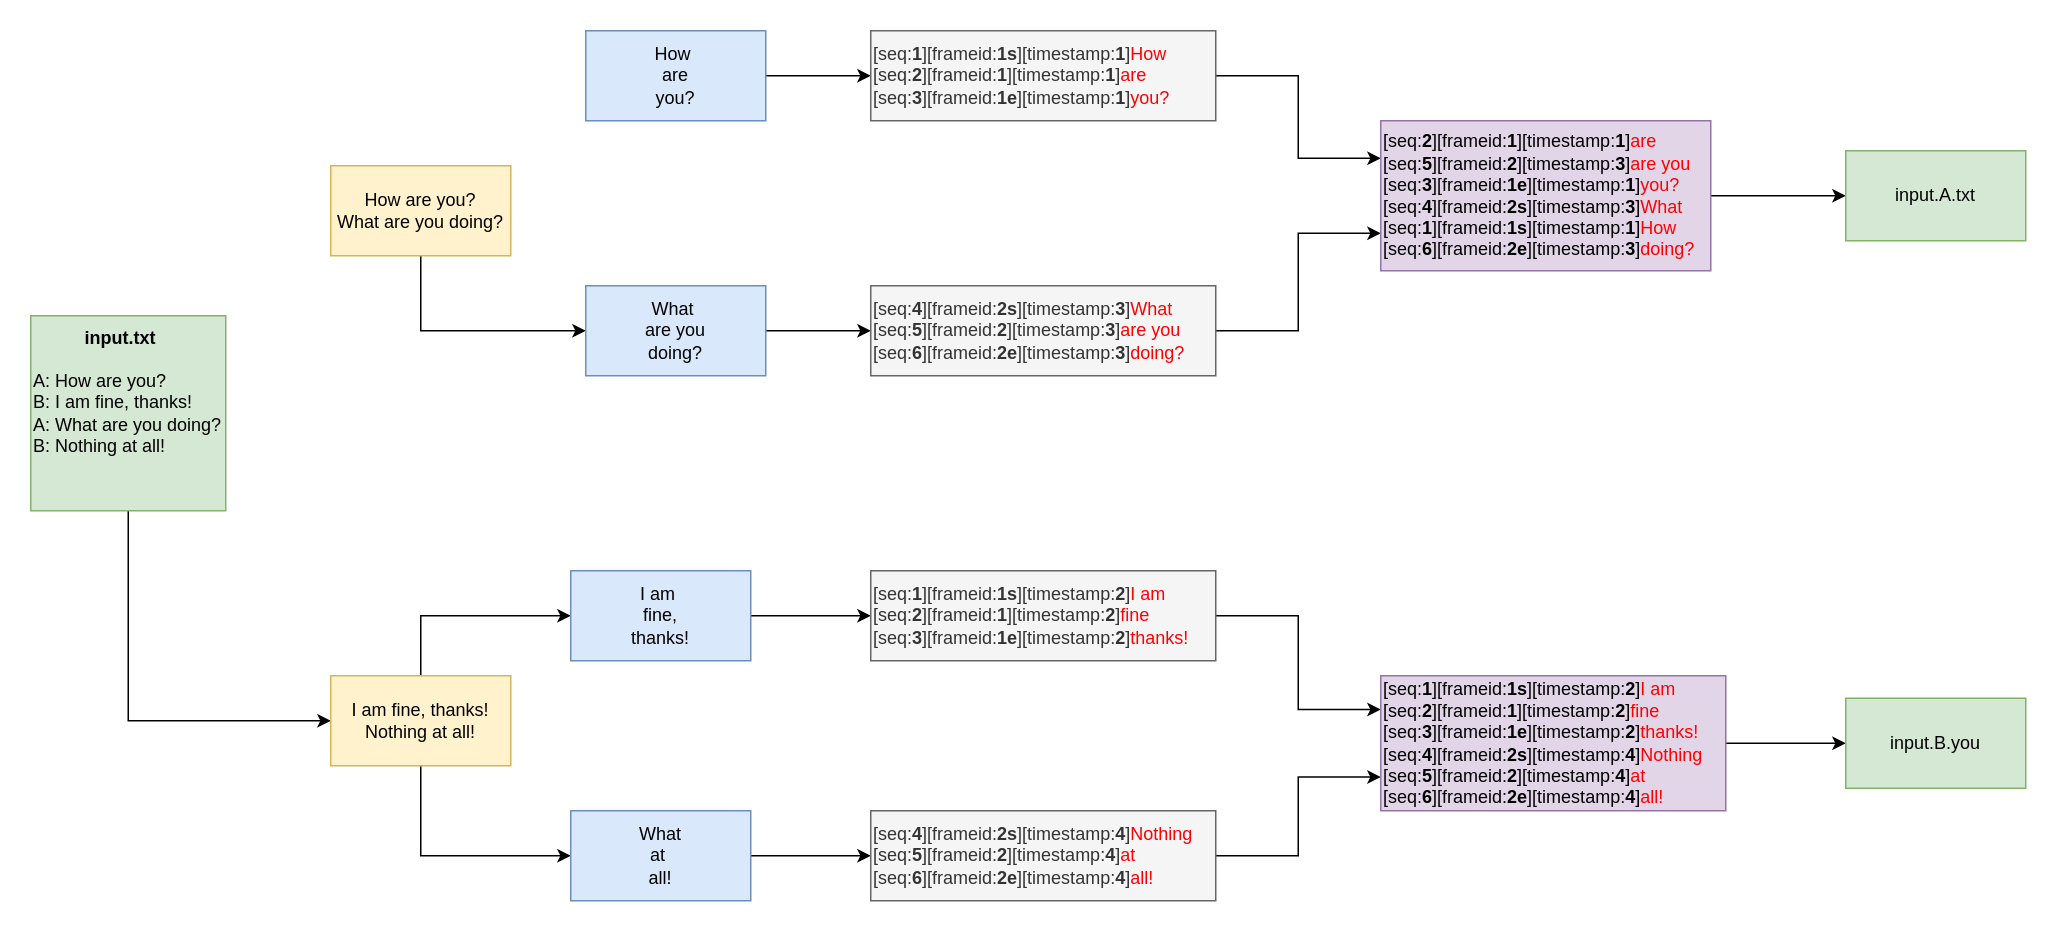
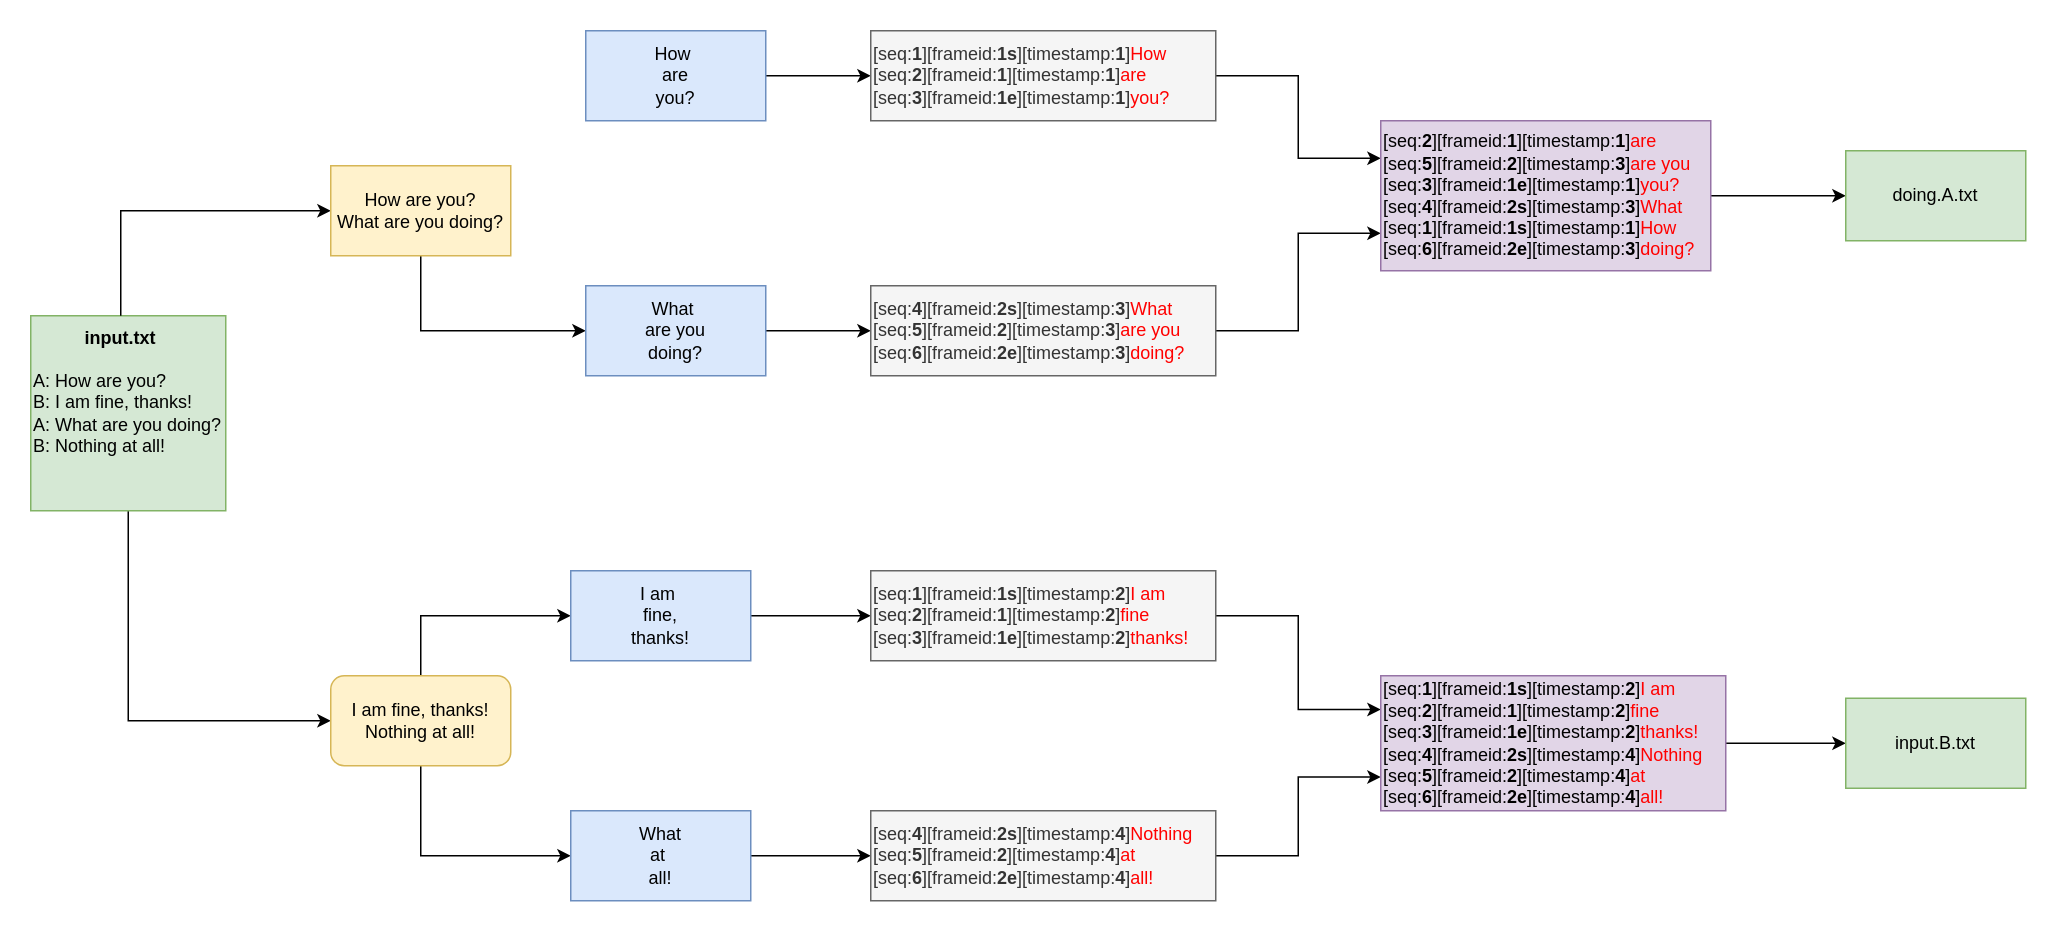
  <mxCell id="0" />
  <mxCell id="1" parent="0" />
  <mxCell id="2" style="edgeStyle=orthogonalEdgeStyle;rounded=0;orthogonalLoop=1;jettySize=auto;html=1;exitX=0.5;exitY=1;exitDx=0;exitDy=0;entryX=0;entryY=0.5;entryDx=0;entryDy=0;fontColor=#000000;" edge="1" parent="1" source="3" target="10"><mxGeometry relative="1" as="geometry" /></mxCell>
  <mxCell id="3" value="&lt;p style=&quot;line-height: 1.2&quot;&gt;A: How are you?&lt;br&gt;B: I am fine, thanks!&lt;br&gt;A: What are you doing?&lt;br&gt;B: Nothing at all!&lt;/p&gt;" style="whiteSpace=wrap;html=1;aspect=fixed;align=left;fillColor=#d5e8d4;strokeColor=#82b366;" vertex="1" parent="1"><mxGeometry x="20" y="210" width="130" height="130" as="geometry" /></mxCell>
+ <mxCell id="4" style="edgeStyle=orthogonalEdgeStyle;rounded=0;orthogonalLoop=1;jettySize=auto;html=1;exitX=0.5;exitY=0;exitDx=0;exitDy=0;entryX=0;entryY=0.5;entryDx=0;entryDy=0;fontColor=#000000;" edge="1" parent="1" source="5" target="7"><mxGeometry relative="1" as="geometry" /></mxCell>
  <mxCell id="5" value="&lt;b&gt;input.txt&lt;/b&gt;" style="text;html=1;strokeColor=none;fillColor=none;align=center;verticalAlign=middle;whiteSpace=wrap;rounded=0;" vertex="1" parent="1"><mxGeometry x="50" y="210" width="60" height="30" as="geometry" /></mxCell>
  <mxCell id="6" style="edgeStyle=orthogonalEdgeStyle;rounded=0;orthogonalLoop=1;jettySize=auto;html=1;exitX=0.5;exitY=1;exitDx=0;exitDy=0;entryX=0;entryY=0.5;entryDx=0;entryDy=0;fontColor=#000000;" edge="1" parent="1" source="7" target="14"><mxGeometry relative="1" as="geometry" /></mxCell>
  <mxCell id="7" value="How are you?&lt;br&gt;What are you doing?" style="rounded=0;whiteSpace=wrap;html=1;fillColor=#fff2cc;strokeColor=#d6b656;" vertex="1" parent="1"><mxGeometry x="220" y="110" width="120" height="60" as="geometry" /></mxCell>
  <mxCell id="8" style="edgeStyle=orthogonalEdgeStyle;rounded=0;orthogonalLoop=1;jettySize=auto;html=1;exitX=0.5;exitY=0;exitDx=0;exitDy=0;entryX=0;entryY=0.5;entryDx=0;entryDy=0;fontColor=#000000;" edge="1" parent="1" source="10" target="16"><mxGeometry relative="1" as="geometry" /></mxCell>
  <mxCell id="9" style="edgeStyle=orthogonalEdgeStyle;rounded=0;orthogonalLoop=1;jettySize=auto;html=1;exitX=0.5;exitY=1;exitDx=0;exitDy=0;entryX=0;entryY=0.5;entryDx=0;entryDy=0;fontColor=#000000;" edge="1" parent="1" source="10" target="18"><mxGeometry relative="1" as="geometry" /></mxCell>
- <mxCell id="10" value="I am fine, thanks!&lt;br&gt;Nothing at all!" style="rounded=0;whiteSpace=wrap;html=1;fillColor=#fff2cc;strokeColor=#d6b656;" vertex="1" parent="1"><mxGeometry x="220" y="450" width="120" height="60" as="geometry" /></mxCell>
+ <mxCell id="10" value="I am fine, thanks!&lt;br&gt;Nothing at all!" style="whiteSpace=wrap;html=1;fillColor=#fff2cc;strokeColor=#d6b656;rounded=1;" vertex="1" parent="1"><mxGeometry x="220" y="450" width="120" height="60" as="geometry" /></mxCell>
  <mxCell id="11" style="edgeStyle=orthogonalEdgeStyle;rounded=0;orthogonalLoop=1;jettySize=auto;html=1;exitX=1;exitY=0.5;exitDx=0;exitDy=0;entryX=0;entryY=0.5;entryDx=0;entryDy=0;fontColor=#000000;" edge="1" parent="1" source="12" target="20"><mxGeometry relative="1" as="geometry" /></mxCell>
  <mxCell id="12" value="How&amp;nbsp;&lt;br&gt;are&lt;br&gt;you?" style="rounded=0;whiteSpace=wrap;html=1;fillColor=#dae8fc;strokeColor=#6c8ebf;" vertex="1" parent="1"><mxGeometry x="390" y="20" width="120" height="60" as="geometry" /></mxCell>
  <mxCell id="13" style="edgeStyle=orthogonalEdgeStyle;rounded=0;orthogonalLoop=1;jettySize=auto;html=1;exitX=1;exitY=0.5;exitDx=0;exitDy=0;fontColor=#000000;" edge="1" parent="1" source="14" target="22"><mxGeometry relative="1" as="geometry" /></mxCell>
  <mxCell id="14" value="What&amp;nbsp;&lt;br&gt;are you&lt;br&gt;doing?" style="rounded=0;whiteSpace=wrap;html=1;fillColor=#dae8fc;strokeColor=#6c8ebf;" vertex="1" parent="1"><mxGeometry x="390" y="190" width="120" height="60" as="geometry" /></mxCell>
  <mxCell id="15" style="edgeStyle=orthogonalEdgeStyle;rounded=0;orthogonalLoop=1;jettySize=auto;html=1;exitX=1;exitY=0.5;exitDx=0;exitDy=0;entryX=0;entryY=0.5;entryDx=0;entryDy=0;fontColor=#000000;" edge="1" parent="1" source="16" target="24"><mxGeometry relative="1" as="geometry" /></mxCell>
  <mxCell id="16" value="I am&amp;nbsp;&lt;br&gt;fine,&lt;br&gt;thanks!" style="rounded=0;whiteSpace=wrap;html=1;fillColor=#dae8fc;strokeColor=#6c8ebf;" vertex="1" parent="1"><mxGeometry x="380" y="380" width="120" height="60" as="geometry" /></mxCell>
  <mxCell id="17" style="edgeStyle=orthogonalEdgeStyle;rounded=0;orthogonalLoop=1;jettySize=auto;html=1;exitX=1;exitY=0.5;exitDx=0;exitDy=0;entryX=0;entryY=0.5;entryDx=0;entryDy=0;fontColor=#000000;" edge="1" parent="1" source="18" target="26"><mxGeometry relative="1" as="geometry" /></mxCell>
  <mxCell id="18" value="What&lt;br&gt;at&amp;nbsp;&lt;br&gt;all!" style="rounded=0;whiteSpace=wrap;html=1;fillColor=#dae8fc;strokeColor=#6c8ebf;" vertex="1" parent="1"><mxGeometry x="380" y="540" width="120" height="60" as="geometry" /></mxCell>
  <mxCell id="19" style="edgeStyle=orthogonalEdgeStyle;rounded=0;orthogonalLoop=1;jettySize=auto;html=1;exitX=1;exitY=0.5;exitDx=0;exitDy=0;entryX=0;entryY=0.25;entryDx=0;entryDy=0;fontColor=#000000;" edge="1" parent="1" source="20" target="28"><mxGeometry relative="1" as="geometry" /></mxCell>
  <mxCell id="20" value="[seq:&lt;b&gt;1&lt;/b&gt;][frameid:&lt;b&gt;1s&lt;/b&gt;][timestamp:&lt;b&gt;1&lt;/b&gt;]&lt;font color=&quot;#ff0000&quot;&gt;How&lt;/font&gt;&amp;nbsp;&lt;br&gt;[seq:&lt;b&gt;2&lt;/b&gt;][frameid:&lt;b&gt;1&lt;/b&gt;][timestamp:&lt;b&gt;1&lt;/b&gt;]&lt;font color=&quot;#ff0000&quot;&gt;are&lt;/font&gt;&lt;br&gt;&lt;div&gt;[seq:&lt;b&gt;3&lt;/b&gt;][frameid:&lt;b&gt;1e&lt;/b&gt;][timestamp:&lt;b&gt;1&lt;/b&gt;]&lt;font color=&quot;#ff0000&quot;&gt;you?&lt;/font&gt;&lt;/div&gt;" style="rounded=0;whiteSpace=wrap;html=1;align=left;fillColor=#f5f5f5;fontColor=#333333;strokeColor=#666666;" vertex="1" parent="1"><mxGeometry x="580" y="20" width="230" height="60" as="geometry" /></mxCell>
  <mxCell id="21" style="edgeStyle=orthogonalEdgeStyle;rounded=0;orthogonalLoop=1;jettySize=auto;html=1;exitX=1;exitY=0.5;exitDx=0;exitDy=0;entryX=0;entryY=0.75;entryDx=0;entryDy=0;fontColor=#000000;" edge="1" parent="1" source="22" target="28"><mxGeometry relative="1" as="geometry" /></mxCell>
  <mxCell id="22" value="[seq:&lt;b&gt;4&lt;/b&gt;][frameid:&lt;b&gt;2s&lt;/b&gt;][timestamp:&lt;b&gt;3&lt;/b&gt;]&lt;font color=&quot;#ff0000&quot;&gt;What&lt;/font&gt;&amp;nbsp;&lt;br&gt;[seq:&lt;b&gt;5&lt;/b&gt;][frameid:&lt;b&gt;2&lt;/b&gt;][timestamp:&lt;b&gt;3&lt;/b&gt;]&lt;font color=&quot;#ff0000&quot;&gt;are you&lt;/font&gt;&lt;br&gt;&lt;div&gt;[seq:&lt;b&gt;6&lt;/b&gt;][frameid:&lt;b&gt;2e&lt;/b&gt;][timestamp:&lt;b&gt;3&lt;/b&gt;]&lt;font color=&quot;#ff0000&quot;&gt;doing?&lt;/font&gt;&lt;/div&gt;" style="rounded=0;whiteSpace=wrap;html=1;align=left;fillColor=#f5f5f5;fontColor=#333333;strokeColor=#666666;" vertex="1" parent="1"><mxGeometry x="580" y="190" width="230" height="60" as="geometry" /></mxCell>
  <mxCell id="23" style="edgeStyle=orthogonalEdgeStyle;rounded=0;orthogonalLoop=1;jettySize=auto;html=1;exitX=1;exitY=0.5;exitDx=0;exitDy=0;entryX=0;entryY=0.25;entryDx=0;entryDy=0;fontColor=#000000;" edge="1" parent="1" source="24" target="30"><mxGeometry relative="1" as="geometry" /></mxCell>
  <mxCell id="24" value="[seq:&lt;b&gt;1&lt;/b&gt;][frameid:&lt;b&gt;1s&lt;/b&gt;][timestamp:&lt;b&gt;2&lt;/b&gt;]&lt;font color=&quot;#ff0000&quot;&gt;I am&lt;/font&gt;&amp;nbsp;&lt;br&gt;[seq:&lt;b&gt;2&lt;/b&gt;][frameid:&lt;b&gt;1&lt;/b&gt;][timestamp:&lt;b&gt;2&lt;/b&gt;]&lt;font color=&quot;#ff0000&quot;&gt;fine&lt;/font&gt;&lt;br&gt;&lt;div&gt;[seq:&lt;b&gt;3&lt;/b&gt;][frameid:&lt;b&gt;1e&lt;/b&gt;][timestamp:&lt;b&gt;2&lt;/b&gt;]&lt;font color=&quot;#ff0000&quot;&gt;thanks!&lt;/font&gt;&lt;/div&gt;" style="rounded=0;whiteSpace=wrap;html=1;align=left;fillColor=#f5f5f5;fontColor=#333333;strokeColor=#666666;" vertex="1" parent="1"><mxGeometry x="580" y="380" width="230" height="60" as="geometry" /></mxCell>
  <mxCell id="25" style="edgeStyle=orthogonalEdgeStyle;rounded=0;orthogonalLoop=1;jettySize=auto;html=1;exitX=1;exitY=0.5;exitDx=0;exitDy=0;entryX=0;entryY=0.75;entryDx=0;entryDy=0;fontColor=#000000;" edge="1" parent="1" source="26" target="30"><mxGeometry relative="1" as="geometry" /></mxCell>
  <mxCell id="26" value="[seq:&lt;b&gt;4&lt;/b&gt;][frameid:&lt;b&gt;2s&lt;/b&gt;][timestamp:&lt;b&gt;4&lt;/b&gt;]&lt;font color=&quot;#ff0000&quot;&gt;&lt;span&gt;Nothing&lt;/span&gt;&lt;/font&gt;&amp;nbsp;&lt;br&gt;[seq:&lt;b&gt;5&lt;/b&gt;][frameid:&lt;b&gt;2&lt;/b&gt;][timestamp:&lt;b&gt;4&lt;/b&gt;]&lt;font color=&quot;#ff0000&quot;&gt;&lt;span&gt;at&lt;/span&gt;&lt;/font&gt;&lt;br&gt;&lt;div&gt;[seq:&lt;b&gt;6&lt;/b&gt;][frameid:&lt;b&gt;2e&lt;/b&gt;][timestamp:&lt;b&gt;4&lt;/b&gt;]&lt;font color=&quot;#ff0000&quot;&gt;&lt;span&gt;all!&lt;/span&gt;&lt;/font&gt;&lt;/div&gt;" style="rounded=0;whiteSpace=wrap;html=1;align=left;fillColor=#f5f5f5;fontColor=#333333;strokeColor=#666666;" vertex="1" parent="1"><mxGeometry x="580" y="540" width="230" height="60" as="geometry" /></mxCell>
  <mxCell id="27" style="edgeStyle=orthogonalEdgeStyle;rounded=0;orthogonalLoop=1;jettySize=auto;html=1;exitX=1;exitY=0.5;exitDx=0;exitDy=0;entryX=0;entryY=0.5;entryDx=0;entryDy=0;fontColor=#000000;" edge="1" parent="1" source="28" target="31"><mxGeometry relative="1" as="geometry" /></mxCell>
  <mxCell id="28" value="&lt;span style=&quot;color: rgb(0 , 0 , 0)&quot;&gt;[seq:&lt;/span&gt;&lt;b style=&quot;color: rgb(0 , 0 , 0)&quot;&gt;2&lt;/b&gt;&lt;span style=&quot;color: rgb(0 , 0 , 0)&quot;&gt;][frameid:&lt;/span&gt;&lt;b style=&quot;color: rgb(0 , 0 , 0)&quot;&gt;1&lt;/b&gt;&lt;span style=&quot;color: rgb(0 , 0 , 0)&quot;&gt;][timestamp:&lt;/span&gt;&lt;b style=&quot;color: rgb(0 , 0 , 0)&quot;&gt;1&lt;/b&gt;&lt;span style=&quot;color: rgb(0 , 0 , 0)&quot;&gt;]&lt;/span&gt;&lt;font color=&quot;#ff0000&quot;&gt;are&lt;br&gt;&lt;/font&gt;&lt;span style=&quot;color: rgb(0 , 0 , 0)&quot;&gt;[seq:&lt;/span&gt;&lt;b style=&quot;color: rgb(0 , 0 , 0)&quot;&gt;5&lt;/b&gt;&lt;span style=&quot;color: rgb(0 , 0 , 0)&quot;&gt;][frameid:&lt;/span&gt;&lt;b style=&quot;color: rgb(0 , 0 , 0)&quot;&gt;2&lt;/b&gt;&lt;span style=&quot;color: rgb(0 , 0 , 0)&quot;&gt;][timestamp:&lt;/span&gt;&lt;b style=&quot;color: rgb(0 , 0 , 0)&quot;&gt;3&lt;/b&gt;&lt;span style=&quot;color: rgb(0 , 0 , 0)&quot;&gt;]&lt;/span&gt;&lt;font color=&quot;#ff0000&quot;&gt;are you&lt;/font&gt;&lt;font color=&quot;#ff0000&quot;&gt;&lt;br&gt;&lt;/font&gt;&lt;span style=&quot;color: rgb(0 , 0 , 0)&quot;&gt;[seq:&lt;/span&gt;&lt;b style=&quot;color: rgb(0 , 0 , 0)&quot;&gt;3&lt;/b&gt;&lt;span style=&quot;color: rgb(0 , 0 , 0)&quot;&gt;][frameid:&lt;/span&gt;&lt;b style=&quot;color: rgb(0 , 0 , 0)&quot;&gt;1e&lt;/b&gt;&lt;span style=&quot;color: rgb(0 , 0 , 0)&quot;&gt;][timestamp:&lt;/span&gt;&lt;b style=&quot;color: rgb(0 , 0 , 0)&quot;&gt;1&lt;/b&gt;&lt;span style=&quot;color: rgb(0 , 0 , 0)&quot;&gt;]&lt;/span&gt;&lt;font color=&quot;#ff0000&quot;&gt;you?&lt;/font&gt;&lt;font color=&quot;#ff0000&quot;&gt;&lt;br&gt;&lt;/font&gt;&lt;div style=&quot;color: rgb(0 , 0 , 0)&quot;&gt;[seq:&lt;b&gt;4&lt;/b&gt;][frameid:&lt;b&gt;2s&lt;/b&gt;][timestamp:&lt;b&gt;3&lt;/b&gt;]&lt;font color=&quot;#ff0000&quot;&gt;What&lt;/font&gt;&amp;nbsp;&lt;br&gt;[seq:&lt;b&gt;1&lt;/b&gt;][frameid:&lt;b&gt;1s&lt;/b&gt;][timestamp:&lt;b&gt;1&lt;/b&gt;]&lt;font color=&quot;#ff0000&quot; style=&quot;color: rgb(255 , 0 , 0)&quot;&gt;How&lt;/font&gt;&lt;br&gt;&lt;div&gt;[seq:&lt;b&gt;6&lt;/b&gt;][frameid:&lt;b&gt;2e&lt;/b&gt;][timestamp:&lt;b&gt;3&lt;/b&gt;]&lt;font color=&quot;#ff0000&quot;&gt;doing?&lt;/font&gt;&lt;/div&gt;&lt;/div&gt;" style="rounded=0;whiteSpace=wrap;html=1;align=left;fillColor=#e1d5e7;strokeColor=#9673a6;" vertex="1" parent="1"><mxGeometry x="920" y="80" width="220" height="100" as="geometry" /></mxCell>
  <mxCell id="29" style="edgeStyle=orthogonalEdgeStyle;rounded=0;orthogonalLoop=1;jettySize=auto;html=1;exitX=1;exitY=0.5;exitDx=0;exitDy=0;fontColor=#000000;" edge="1" parent="1" source="30" target="32"><mxGeometry relative="1" as="geometry" /></mxCell>
  <mxCell id="30" value="[seq:&lt;b&gt;1&lt;/b&gt;][frameid:&lt;b&gt;1s&lt;/b&gt;][timestamp:&lt;b&gt;2&lt;/b&gt;]&lt;font color=&quot;#ff0000&quot;&gt;I am&lt;/font&gt;&amp;nbsp;&lt;br&gt;[seq:&lt;b&gt;2&lt;/b&gt;][frameid:&lt;b&gt;1&lt;/b&gt;][timestamp:&lt;b&gt;2&lt;/b&gt;]&lt;font color=&quot;#ff0000&quot;&gt;fine&lt;/font&gt;&lt;br&gt;&lt;div&gt;[seq:&lt;b&gt;3&lt;/b&gt;][frameid:&lt;b&gt;1e&lt;/b&gt;][timestamp:&lt;b&gt;2&lt;/b&gt;]&lt;font color=&quot;#ff0000&quot;&gt;thanks!&lt;/font&gt;&lt;/div&gt;&lt;div&gt;[seq:&lt;b&gt;4&lt;/b&gt;][frameid:&lt;b&gt;2s&lt;/b&gt;][timestamp:&lt;b&gt;4&lt;/b&gt;]&lt;font color=&quot;#ff0000&quot;&gt;Nothing&lt;/font&gt;&amp;nbsp;&lt;br&gt;[seq:&lt;b&gt;5&lt;/b&gt;][frameid:&lt;b&gt;2&lt;/b&gt;][timestamp:&lt;b&gt;4&lt;/b&gt;]&lt;font color=&quot;#ff0000&quot;&gt;at&lt;/font&gt;&lt;br&gt;&lt;div&gt;[seq:&lt;b&gt;6&lt;/b&gt;][frameid:&lt;b&gt;2e&lt;/b&gt;][timestamp:&lt;b&gt;4&lt;/b&gt;]&lt;font color=&quot;#ff0000&quot;&gt;all!&lt;/font&gt;&lt;/div&gt;&lt;/div&gt;" style="rounded=0;whiteSpace=wrap;html=1;align=left;fillColor=#e1d5e7;strokeColor=#9673a6;" vertex="1" parent="1"><mxGeometry x="920" y="450" width="230" height="90" as="geometry" /></mxCell>
- <mxCell id="31" value="&lt;font color=&quot;#000000&quot;&gt;input.A.txt&lt;/font&gt;" style="rounded=0;whiteSpace=wrap;html=1;fillColor=#d5e8d4;strokeColor=#82b366;" vertex="1" parent="1"><mxGeometry x="1230" y="100" width="120" height="60" as="geometry" /></mxCell>
- <mxCell id="32" value="&lt;font color=&quot;#000000&quot;&gt;input.B.you&lt;/font&gt;" style="rounded=0;whiteSpace=wrap;html=1;fillColor=#d5e8d4;strokeColor=#82b366;" vertex="1" parent="1"><mxGeometry x="1230" y="465" width="120" height="60" as="geometry" /></mxCell>
+ <mxCell id="31" value="&lt;font color=&quot;#000000&quot;&gt;doing.A.txt&lt;/font&gt;" style="rounded=0;whiteSpace=wrap;html=1;fillColor=#d5e8d4;strokeColor=#82b366;" vertex="1" parent="1"><mxGeometry x="1230" y="100" width="120" height="60" as="geometry" /></mxCell>
+ <mxCell id="32" value="&lt;font color=&quot;#000000&quot;&gt;input.B.txt&lt;/font&gt;" style="rounded=0;whiteSpace=wrap;html=1;fillColor=#d5e8d4;strokeColor=#82b366;" vertex="1" parent="1"><mxGeometry x="1230" y="465" width="120" height="60" as="geometry" /></mxCell>
